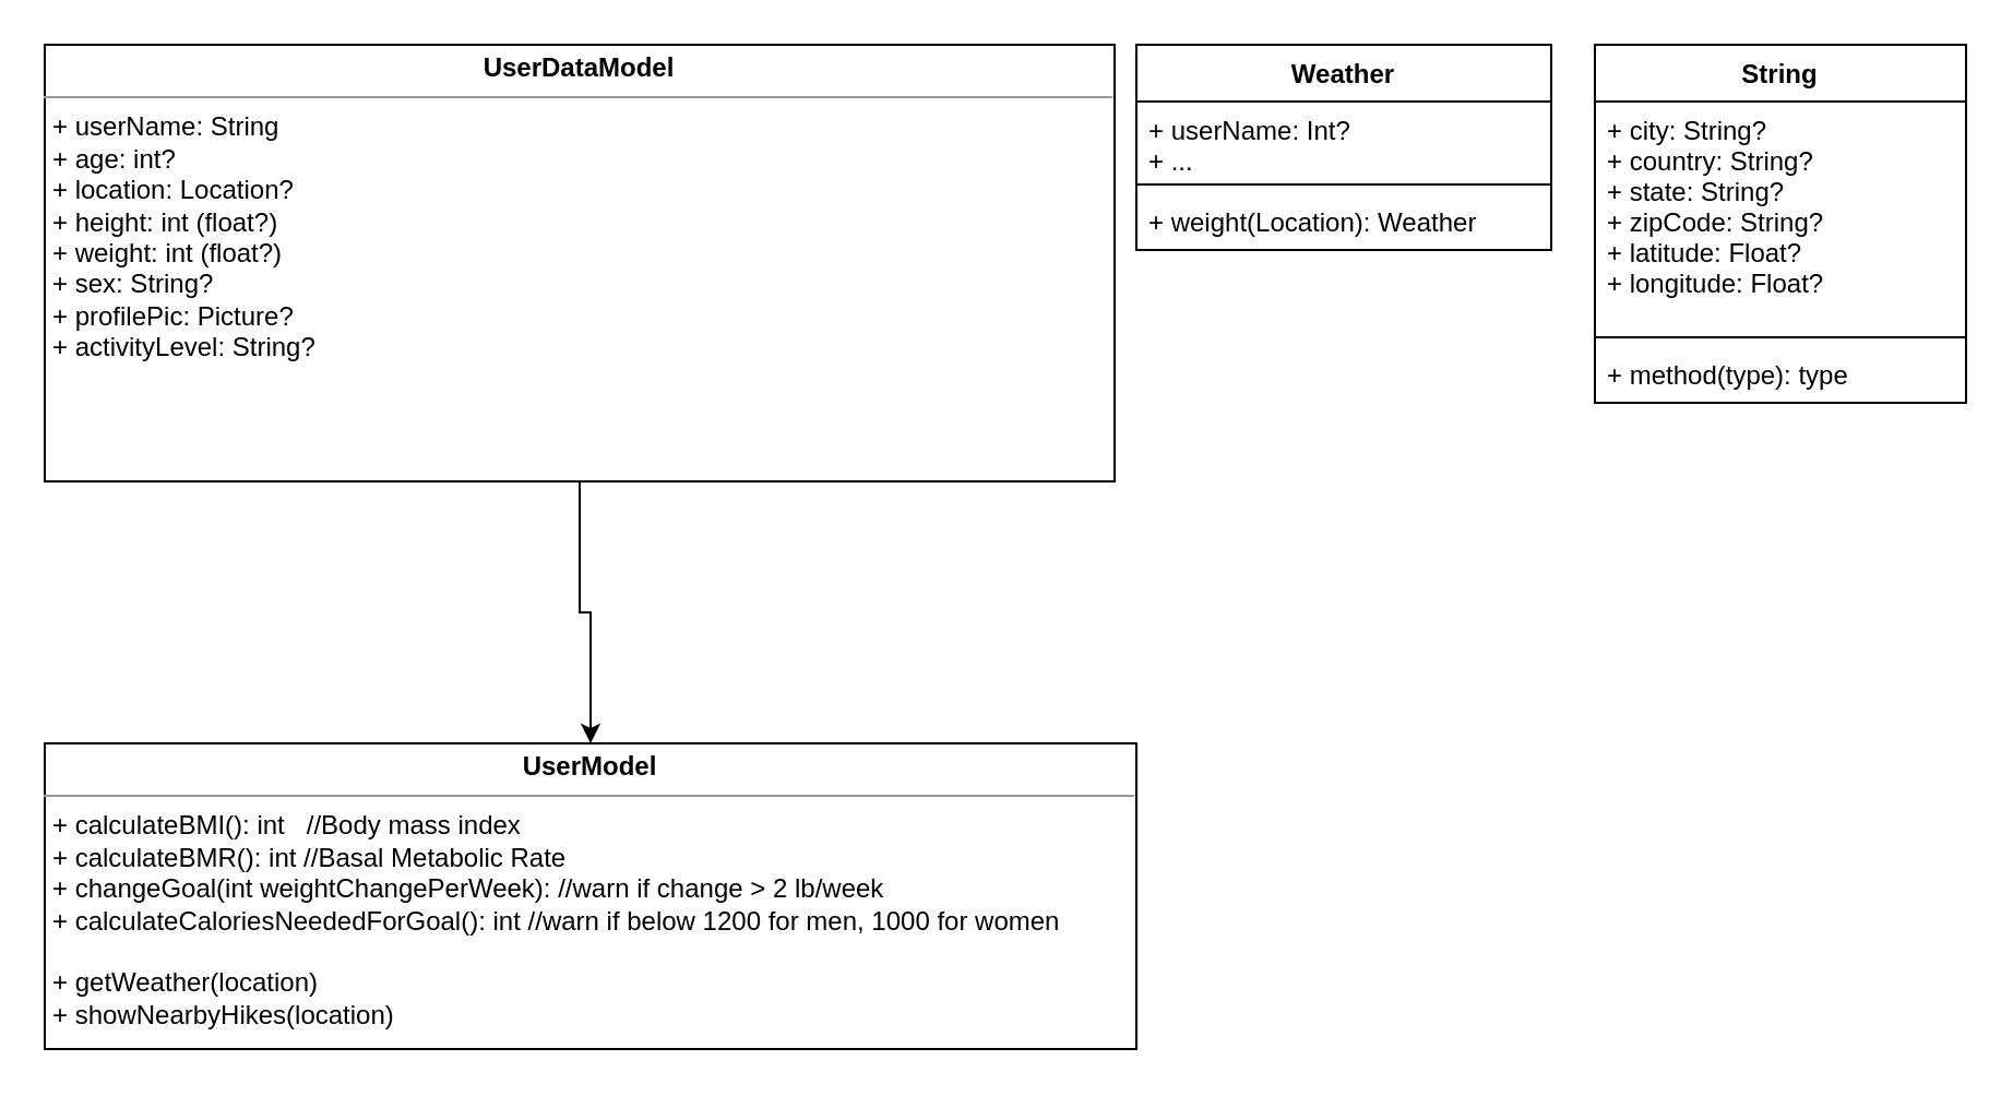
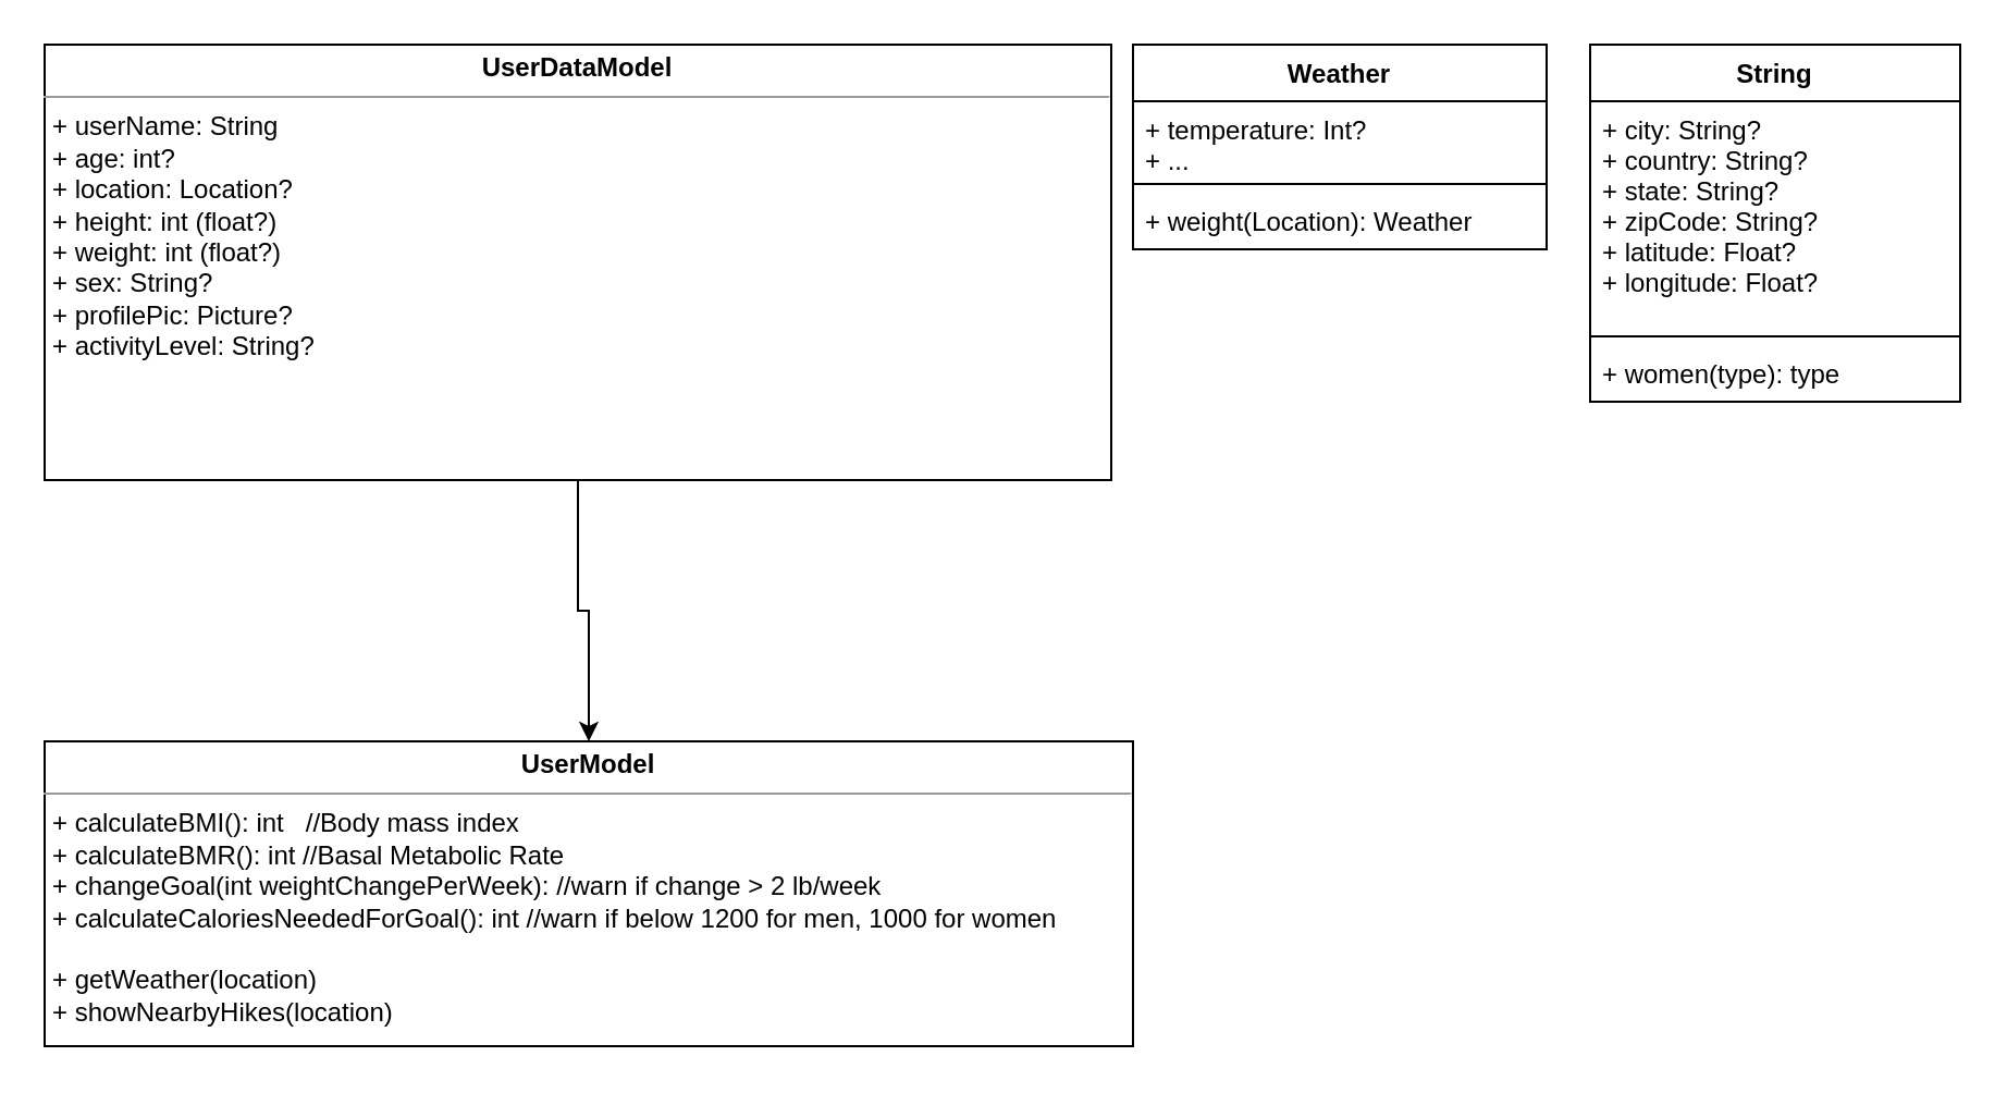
  <mxCell id="0" />
  <mxCell id="1" parent="0" />
  <mxCell id="2" style="edgeStyle=orthogonalEdgeStyle;rounded=0;orthogonalLoop=1;jettySize=auto;html=1;exitX=0.5;exitY=1;exitDx=0;exitDy=0;entryX=0.5;entryY=0;entryDx=0;entryDy=0;" parent="1" source="3" target="4" edge="1"><mxGeometry relative="1" as="geometry" /></mxCell>
  <mxCell id="3" value="&lt;p style=&quot;margin: 0px ; margin-top: 4px ; text-align: center&quot;&gt;&lt;b&gt;UserDataModel&lt;/b&gt;&lt;/p&gt;&lt;hr size=&quot;1&quot;&gt;&lt;p style=&quot;margin: 0px ; margin-left: 4px&quot;&gt;+ userName: String&lt;/p&gt;&lt;p style=&quot;margin: 0px ; margin-left: 4px&quot;&gt;+ age: int?&lt;/p&gt;&lt;p style=&quot;margin: 0px ; margin-left: 4px&quot;&gt;+ location: Location?&lt;/p&gt;&lt;p style=&quot;margin: 0px ; margin-left: 4px&quot;&gt;+ height: int (float?)&lt;/p&gt;&lt;p style=&quot;margin: 0px ; margin-left: 4px&quot;&gt;+ weight: int (float?)&lt;/p&gt;&lt;p style=&quot;margin: 0px ; margin-left: 4px&quot;&gt;+ sex: String?&lt;/p&gt;&lt;p style=&quot;margin: 0px ; margin-left: 4px&quot;&gt;+ profilePic: Picture?&lt;/p&gt;&lt;p style=&quot;margin: 0px ; margin-left: 4px&quot;&gt;+ activityLevel: String?&lt;/p&gt;&lt;p style=&quot;margin: 0px ; margin-left: 4px&quot;&gt;&lt;br&gt;&lt;/p&gt;&lt;p style=&quot;margin: 0px ; margin-left: 4px&quot;&gt;&lt;br&gt;&lt;/p&gt;" style="verticalAlign=top;align=left;overflow=fill;fontSize=12;fontFamily=Helvetica;html=1;" parent="1" vertex="1"><mxGeometry x="20" y="20" width="490" height="200" as="geometry" /></mxCell>
  <mxCell id="4" value="&lt;p style=&quot;margin: 0px ; margin-top: 4px ; text-align: center&quot;&gt;&lt;b&gt;UserModel&lt;/b&gt;&lt;/p&gt;&lt;hr size=&quot;1&quot;&gt;&lt;p style=&quot;margin: 0px ; margin-left: 4px&quot;&gt;+ calculateBMI(): int&amp;nbsp; &amp;nbsp;//Body mass index&lt;/p&gt;&lt;p style=&quot;margin: 0px ; margin-left: 4px&quot;&gt;+ calculateBMR(): int //Basal Metabolic Rate&lt;/p&gt;&lt;p style=&quot;margin: 0px ; margin-left: 4px&quot;&gt;+ changeGoal(int weightChangePerWeek): //warn if change &amp;gt; 2 lb/week&lt;/p&gt;&lt;p style=&quot;margin: 0px ; margin-left: 4px&quot;&gt;+ calculateCaloriesNeededForGoal(): int //warn if below 1200 for men, 1000 for women&lt;/p&gt;&lt;p style=&quot;margin: 0px ; margin-left: 4px&quot;&gt;&lt;br&gt;&lt;/p&gt;&lt;p style=&quot;margin: 0px ; margin-left: 4px&quot;&gt;+ getWeather(location)&lt;/p&gt;&lt;p style=&quot;margin: 0px ; margin-left: 4px&quot;&gt;+ showNearbyHikes(location)&lt;/p&gt;&lt;p style=&quot;margin: 0px ; margin-left: 4px&quot;&gt;&lt;br&gt;&lt;/p&gt;" style="verticalAlign=top;align=left;overflow=fill;fontSize=12;fontFamily=Helvetica;html=1;" parent="1" vertex="1"><mxGeometry x="20" y="340" width="500" height="140" as="geometry" /></mxCell>
  <mxCell id="5" value="String" style="swimlane;fontStyle=1;align=center;verticalAlign=top;childLayout=stackLayout;horizontal=1;startSize=26;horizontalStack=0;resizeParent=1;resizeParentMax=0;resizeLast=0;collapsible=1;marginBottom=0;" vertex="1" parent="1"><mxGeometry x="730" y="20" width="170" height="164" as="geometry" /></mxCell>
  <mxCell id="6" value="+ city: String?&#10;+ country: String?&#10;+ state: String?&#10;+ zipCode: String?&#10;+ latitude: Float?&#10;+ longitude: Float?" style="text;strokeColor=none;fillColor=none;align=left;verticalAlign=top;spacingLeft=4;spacingRight=4;overflow=hidden;rotatable=0;points=[[0,0.5],[1,0.5]];portConstraint=eastwest;" vertex="1" parent="5"><mxGeometry y="26" width="170" height="104" as="geometry" /></mxCell>
  <mxCell id="7" value="" style="line;strokeWidth=1;fillColor=none;align=left;verticalAlign=middle;spacingTop=-1;spacingLeft=3;spacingRight=3;rotatable=0;labelPosition=right;points=[];portConstraint=eastwest;" vertex="1" parent="5"><mxGeometry y="130" width="170" height="8" as="geometry" /></mxCell>
- <mxCell id="8" value="+ method(type): type" style="text;strokeColor=none;fillColor=none;align=left;verticalAlign=top;spacingLeft=4;spacingRight=4;overflow=hidden;rotatable=0;points=[[0,0.5],[1,0.5]];portConstraint=eastwest;" vertex="1" parent="5"><mxGeometry y="138" width="170" height="26" as="geometry" /></mxCell>
+ <mxCell id="8" value="+ women(type): type" style="text;strokeColor=none;fillColor=none;align=left;verticalAlign=top;spacingLeft=4;spacingRight=4;overflow=hidden;rotatable=0;points=[[0,0.5],[1,0.5]];portConstraint=eastwest;" vertex="1" parent="5"><mxGeometry y="138" width="170" height="26" as="geometry" /></mxCell>
  <mxCell id="9" value="Weather" style="swimlane;fontStyle=1;align=center;verticalAlign=top;childLayout=stackLayout;horizontal=1;startSize=26;horizontalStack=0;resizeParent=1;resizeParentMax=0;resizeLast=0;collapsible=1;marginBottom=0;" vertex="1" parent="1"><mxGeometry x="520" y="20" width="190" height="94" as="geometry" /></mxCell>
- <mxCell id="10" value="+ userName: Int?&#10;+ ..." style="text;strokeColor=none;fillColor=none;align=left;verticalAlign=top;spacingLeft=4;spacingRight=4;overflow=hidden;rotatable=0;points=[[0,0.5],[1,0.5]];portConstraint=eastwest;" vertex="1" parent="9"><mxGeometry y="26" width="190" height="34" as="geometry" /></mxCell>
+ <mxCell id="10" value="+ temperature: Int?&#10;+ ..." style="text;strokeColor=none;fillColor=none;align=left;verticalAlign=top;spacingLeft=4;spacingRight=4;overflow=hidden;rotatable=0;points=[[0,0.5],[1,0.5]];portConstraint=eastwest;" vertex="1" parent="9"><mxGeometry y="26" width="190" height="34" as="geometry" /></mxCell>
  <mxCell id="11" value="" style="line;strokeWidth=1;fillColor=none;align=left;verticalAlign=middle;spacingTop=-1;spacingLeft=3;spacingRight=3;rotatable=0;labelPosition=right;points=[];portConstraint=eastwest;" vertex="1" parent="9"><mxGeometry y="60" width="190" height="8" as="geometry" /></mxCell>
  <mxCell id="12" value="+ weight(Location): Weather" style="text;strokeColor=none;fillColor=none;align=left;verticalAlign=top;spacingLeft=4;spacingRight=4;overflow=hidden;rotatable=0;points=[[0,0.5],[1,0.5]];portConstraint=eastwest;" vertex="1" parent="9"><mxGeometry y="68" width="190" height="26" as="geometry" /></mxCell>
